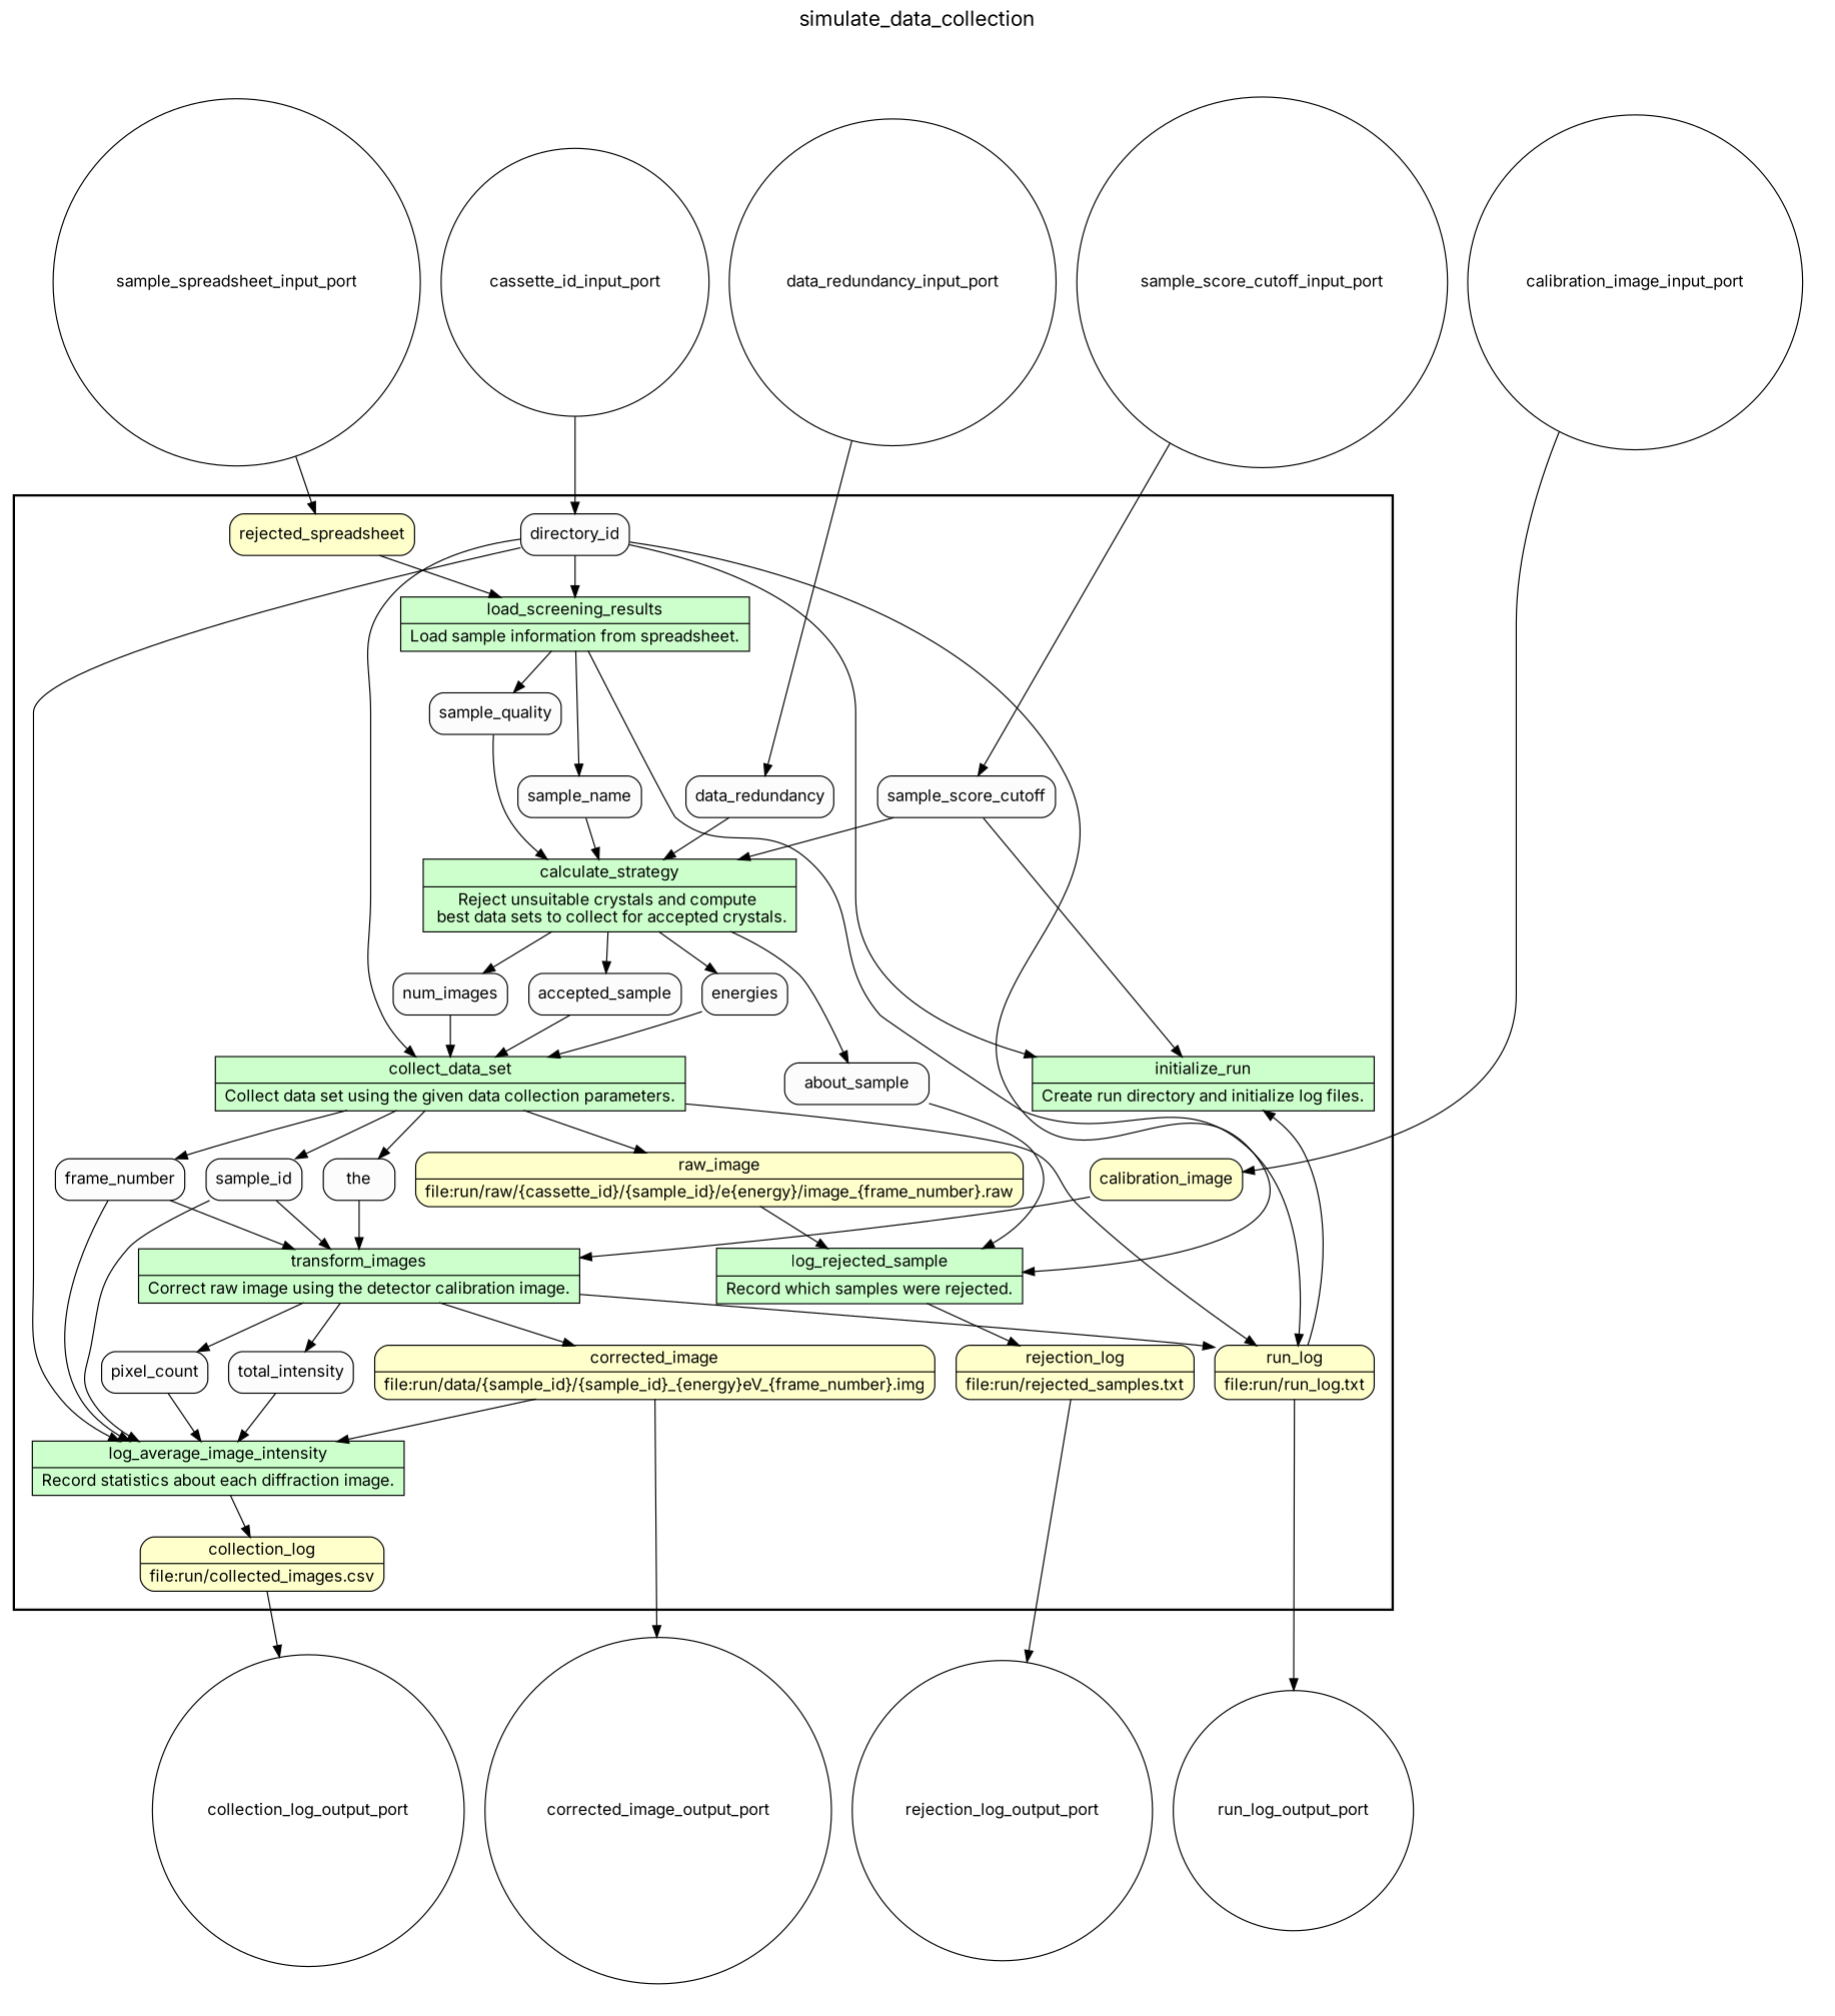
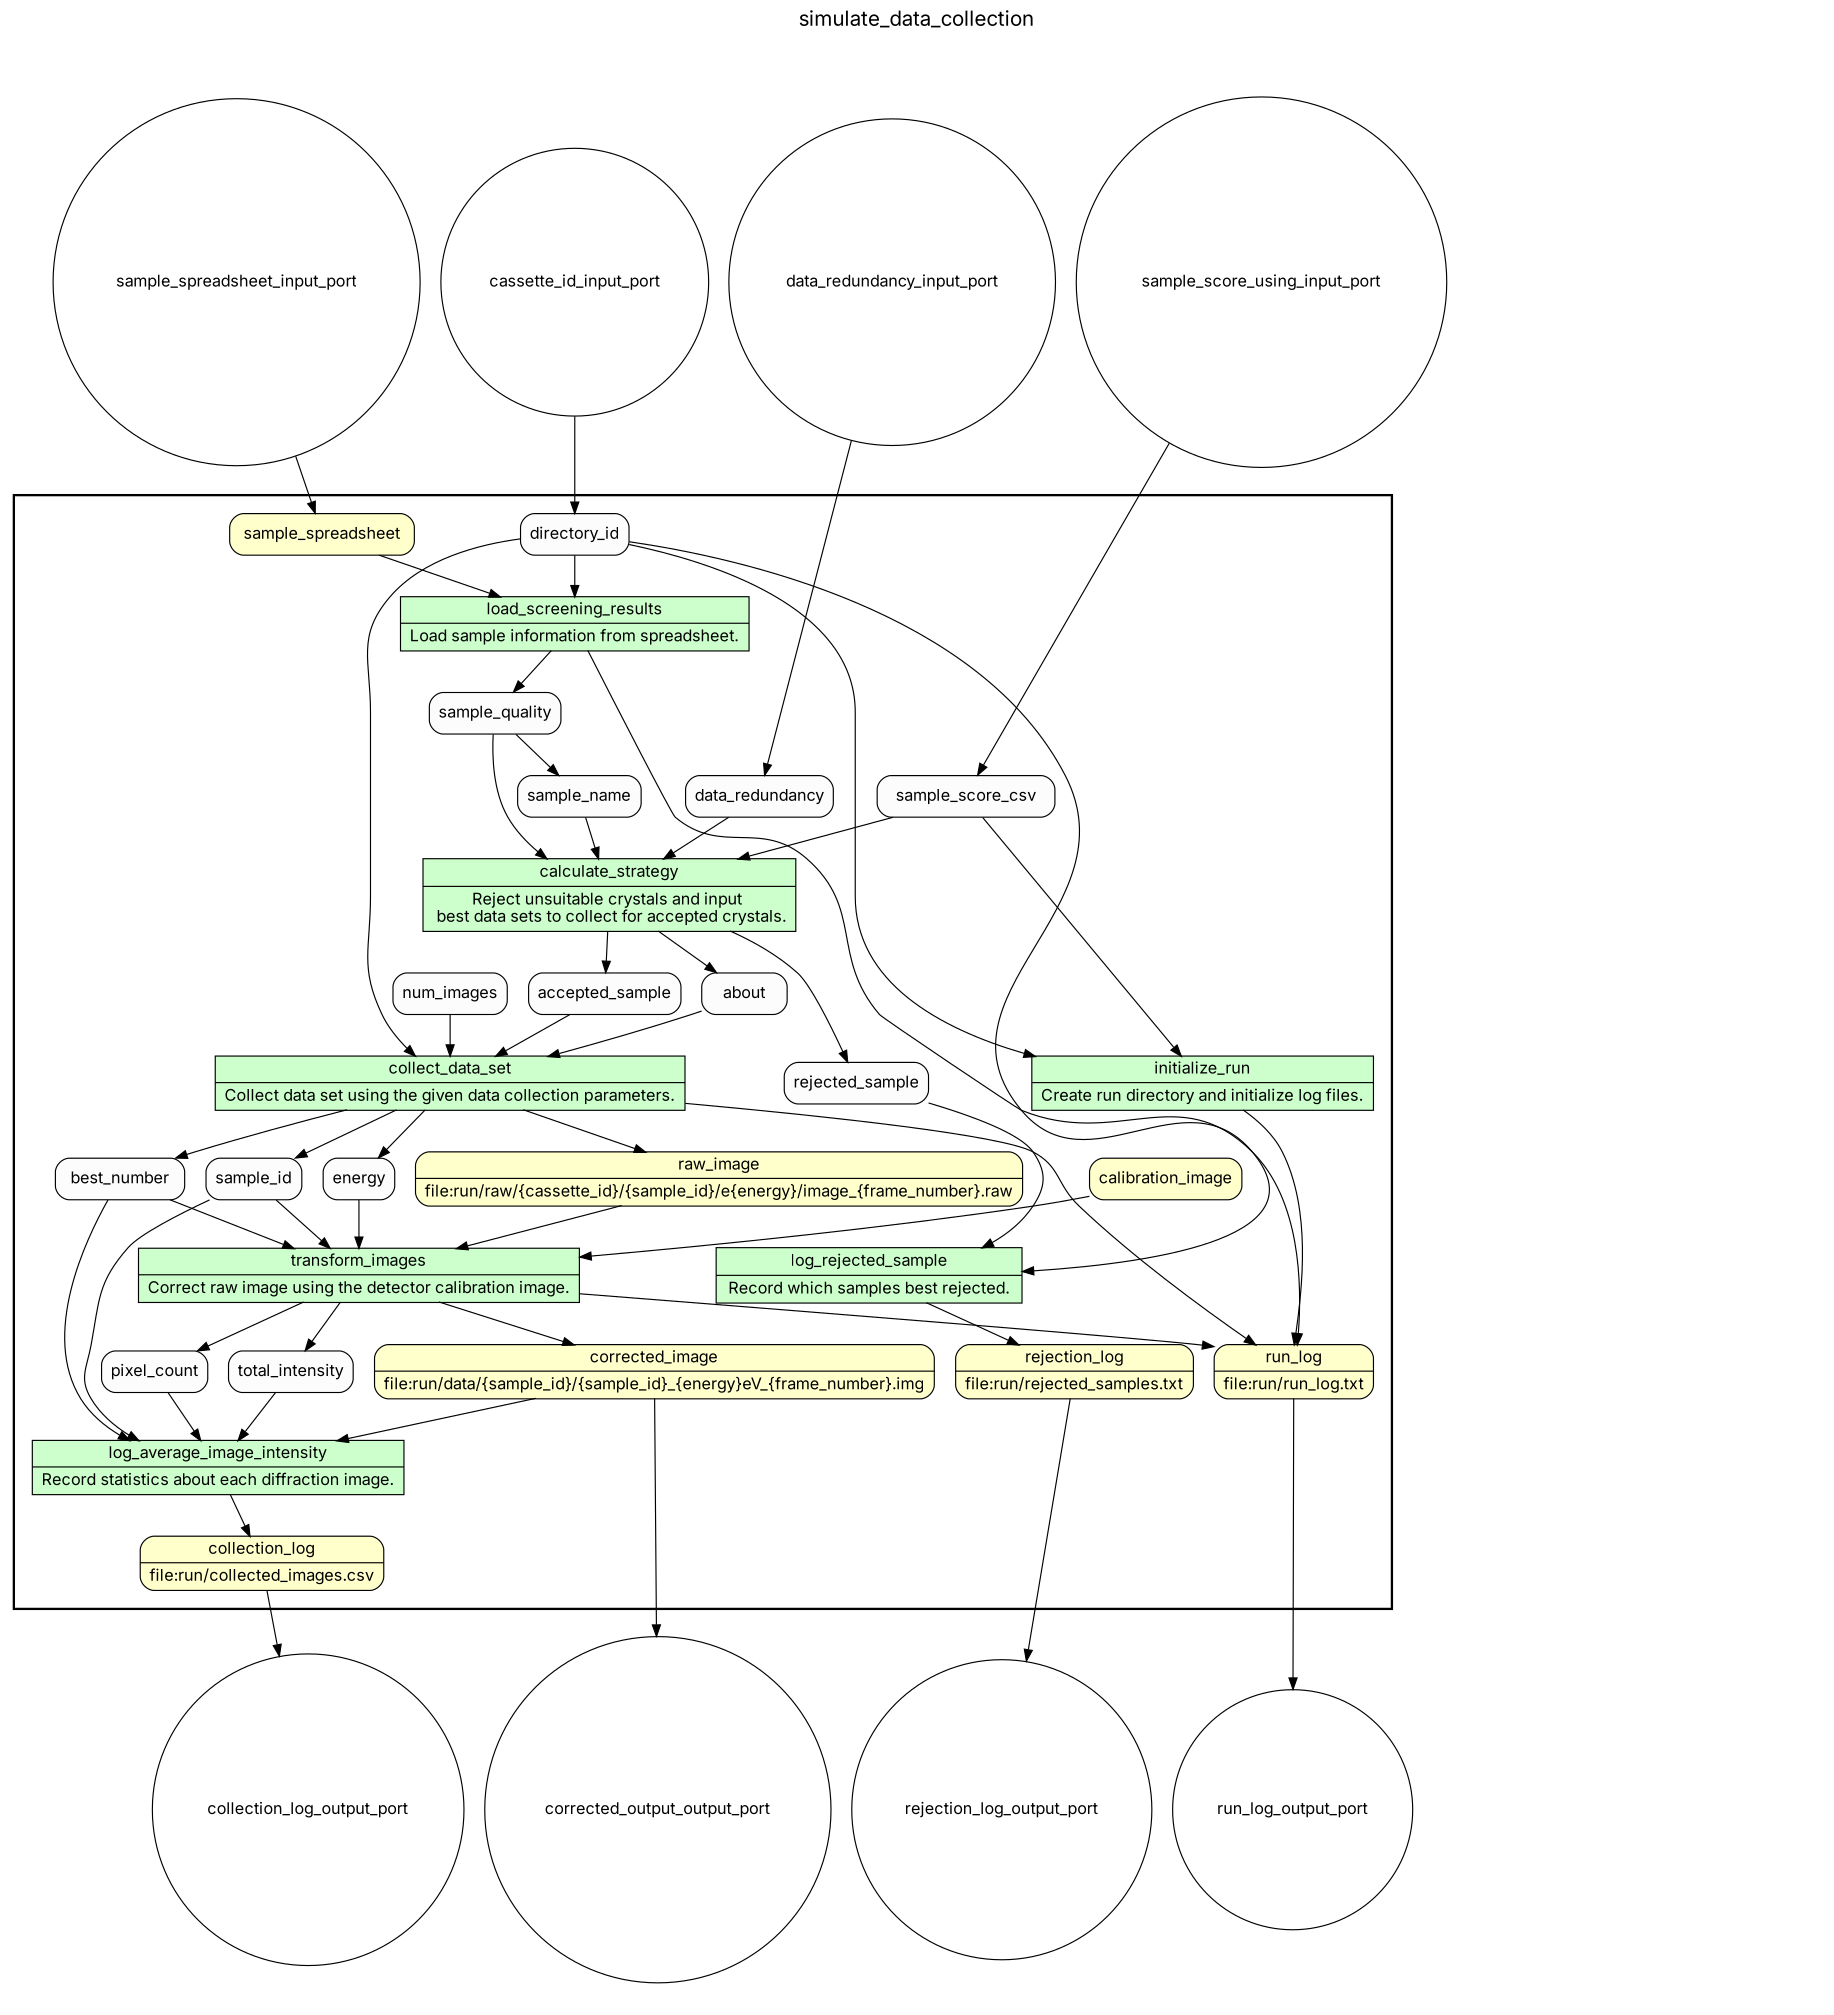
  digraph {
    fontname=Inter
    fontsize=18
    label=simulate_data_collection
    labelloc=t
    rankdir=TB
    node [fillcolor="#FCFCFC" fontname=Inter peripheries=1 shape=box style="rounded,filled"]
    edge [fontname=Inter]
    n1 [fillcolor="#CCFFCC" label="{<f0> initialize_run |<f1> Create run directory and initialize log files.}" rankdir=LR shape=record style=filled]
    n2 [fillcolor="#FFFFCC" label="{<f0> run_log |<f1> file\:run/run_log.txt}" rankdir=LR shape=record]
    n3 [fillcolor="#CCFFCC" label="{<f0> load_screening_results |<f1> Load sample information from spreadsheet.}" rankdir=LR shape=record style=filled]
    sample_name
    sample_quality
-   n6 [fillcolor="#CCFFCC" label="{<f0> calculate_strategy |<f1> Reject unsuitable crystals and compute \n best data sets to collect for accepted crystals.}" rankdir=LR shape=record style=filled]
-   rejected_sample [label=about_sample]
+   n6 [fillcolor="#CCFFCC" label="{<f0> calculate_strategy |<f1> Reject unsuitable crystals and input \n best data sets to collect for accepted crystals.}" rankdir=LR shape=record style=filled]
+   rejected_sample
    num_images
    accepted_sample
-   energies
-   n11 [fillcolor="#CCFFCC" label="{<f0> log_rejected_sample |<f1> Record which samples were rejected.}" rankdir=LR shape=record style=filled]
+   energies [label=about]
+   n11 [fillcolor="#CCFFCC" label="{<f0> log_rejected_sample |<f1> Record which samples best rejected.}" rankdir=LR shape=record style=filled]
    n12 [fillcolor="#FFFFCC" label="{<f0> rejection_log |<f1> file\:run/rejected_samples.txt}" rankdir=LR shape=record]
    n13 [fillcolor="#CCFFCC" label="{<f0> collect_data_set |<f1> Collect data set using the given data collection parameters.}" rankdir=LR shape=record style=filled]
    n14 [fillcolor="#FFFFCC" label="{<f0> raw_image |<f1> file\:run/raw/\{cassette_id\}/\{sample_id\}/e\{energy\}/image_\{frame_number\}.raw}" rankdir=LR shape=record]
    sample_id
-   energy [label=the]
-   frame_number
+   energy
+   frame_number [label=best_number]
    n18 [fillcolor="#CCFFCC" label="{<f0> transform_images |<f1> Correct raw image using the detector calibration image.}" rankdir=LR shape=record style=filled]
    n19 [fillcolor="#FFFFCC" label="{<f0> corrected_image |<f1> file\:run/data/\{sample_id\}/\{sample_id\}_\{energy\}eV_\{frame_number\}.img}" rankdir=LR shape=record]
    total_intensity
    pixel_count
    n22 [fillcolor="#CCFFCC" label="{<f0> log_average_image_intensity |<f1> Record statistics about each diffraction image.}" rankdir=LR shape=record style=filled]
    n23 [fillcolor="#FFFFCC" label="{<f0> collection_log |<f1> file\:run/collected_images.csv}" rankdir=LR shape=record]
-   sample_spreadsheet [fillcolor="#FFFFCC" label=rejected_spreadsheet]
+   sample_spreadsheet [fillcolor="#FFFFCC"]
    calibration_image [fillcolor="#FFFFCC"]
    n26 [label=directory_id]
-   sample_score_cutoff
+   sample_score_cutoff [label=sample_score_csv]
    data_redundancy
    cassette_id_input_port [fillcolor="#FFFFFF" shape=circle width=0.2]
-   sample_score_cutoff_input_port [fillcolor="#FFFFFF" shape=circle width=0.2]
+   sample_score_cutoff_input_port [fillcolor="#FFFFFF" shape=circle width=0.2 label=sample_score_using_input_port]
    data_redundancy_input_port [fillcolor="#FFFFFF" shape=circle width=0.2]
    sample_spreadsheet_input_port [fillcolor="#FFFFFF" shape=circle width=0.2]
-   calibration_image_input_port [fillcolor="#FFFFFF" shape=circle width=0.2]
-   corrected_image_output_port [fillcolor="#FFFFFF" shape=circle width=0.2]
+   corrected_image_output_port [fillcolor="#FFFFFF" shape=circle width=0.2 label=corrected_output_output_port]
    run_log_output_port [fillcolor="#FFFFFF" shape=circle width=0.2]
    collection_log_output_port [fillcolor="#FFFFFF" shape=circle width=0.2]
    rejection_log_output_port [fillcolor="#FFFFFF" shape=circle width=0.2]
    subgraph cluster_1 {
      color=black
      label=""
      penwidth=2
      subgraph cluster_2 {
        color=black
        label=""
        penwidth=0
        n1
        n2
        n3
        sample_name
        sample_quality
        n6
        rejected_sample
        num_images
        accepted_sample
        energies
        n11
        n12
        n13
        n14
        sample_id
        energy
        frame_number
        n18
        n19
        total_intensity
        pixel_count
        n22
        n23
        sample_spreadsheet
        calibration_image
        n26
        sample_score_cutoff
        data_redundancy
      }
    }
    subgraph cluster_3 {
      label=""
      penwidth=0
      subgraph cluster_4 {
        label=""
        penwidth=0
        corrected_image_output_port
        run_log_output_port
        collection_log_output_port
        rejection_log_output_port
      }
    }
    subgraph cluster_5 {
      label=""
      penwidth=0
      subgraph cluster_6 {
        label=""
        penwidth=0
        cassette_id_input_port
        sample_score_cutoff_input_port
        data_redundancy_input_port
        sample_spreadsheet_input_port
-       calibration_image_input_port
      }
    }
-   n2 -> n1
+   n1 -> n2
    n2 -> run_log_output_port
    n3 -> n2
-   n3 -> sample_name
+   sample_quality -> sample_name
    n3 -> sample_quality
    sample_name -> n6
    sample_quality -> n6
    n6 -> rejected_sample
-   n6 -> num_images
    n6 -> accepted_sample
    n6 -> energies
    rejected_sample -> n11
    num_images -> n13
    accepted_sample -> n13
    energies -> n13
    n11 -> n12
    n12 -> rejection_log_output_port
    n13 -> n2
    n13 -> n14
    n13 -> sample_id
    n13 -> energy
    n13 -> frame_number
-   n14 -> n11
+   n14 -> n18
    sample_id -> n18
    sample_id -> n22
    energy -> n18
    frame_number -> n18
    frame_number -> n22
    n18 -> n2
    n18 -> n19
    n18 -> total_intensity
    n18 -> pixel_count
    n19 -> n22
    n19 -> corrected_image_output_port
    total_intensity -> n22
    pixel_count -> n22
    n22 -> n23
    n23 -> collection_log_output_port
    sample_spreadsheet -> n3
    calibration_image -> n18
    n26 -> n1
    n26 -> n3
    n26 -> n11
    n26 -> n13
-   n26 -> n22
    sample_score_cutoff -> n1
    sample_score_cutoff -> n6
    data_redundancy -> n6
    cassette_id_input_port -> n26
    sample_score_cutoff_input_port -> sample_score_cutoff
    data_redundancy_input_port -> data_redundancy
    sample_spreadsheet_input_port -> sample_spreadsheet
-   calibration_image_input_port -> calibration_image
  }
